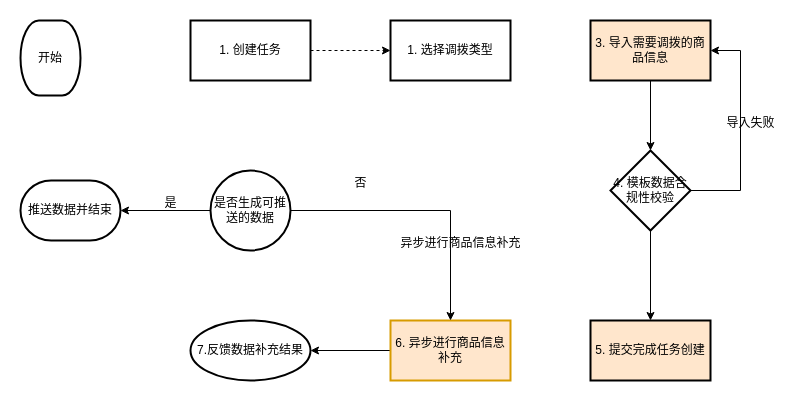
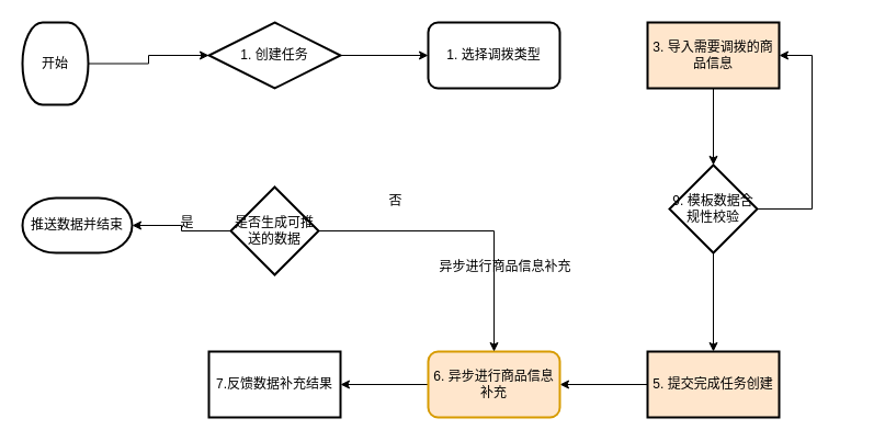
  <mxCell id="0" />
  <mxCell id="1" parent="0" />
+ <mxCell id="2" value="" style="edgeStyle=orthogonalEdgeStyle;rounded=0;orthogonalLoop=1;jettySize=auto;html=1;" edge="1" parent="1" source="3" target="5"><mxGeometry relative="1" as="geometry" /></mxCell>
  <mxCell id="3" value="开始" style="strokeWidth=2;html=1;shape=mxgraph.flowchart.terminator;whiteSpace=wrap;" vertex="1" parent="1"><mxGeometry x="20" y="20" width="60" height="75" as="geometry" /></mxCell>
- <mxCell id="4" value="" style="edgeStyle=orthogonalEdgeStyle;rounded=0;orthogonalLoop=1;jettySize=auto;html=1;dashed=1;" edge="1" parent="1" source="5" target="6"><mxGeometry relative="1" as="geometry" /></mxCell>
- <mxCell id="5" value="1. 创建任务" style="whiteSpace=wrap;html=1;strokeWidth=2;" vertex="1" parent="1"><mxGeometry x="190" y="20" width="120" height="60" as="geometry" /></mxCell>
- <mxCell id="6" value="1. 选择调拨类型" style="whiteSpace=wrap;html=1;strokeWidth=2;" vertex="1" parent="1"><mxGeometry x="390" y="20" width="120" height="60" as="geometry" /></mxCell>
+ <mxCell id="4" value="" style="edgeStyle=orthogonalEdgeStyle;rounded=0;orthogonalLoop=1;jettySize=auto;html=1;" edge="1" parent="1" source="5" target="6"><mxGeometry relative="1" as="geometry" /></mxCell>
+ <mxCell id="5" value="1. 创建任务" style="rhombus;whiteSpace=wrap;html=1;strokeWidth=2;" vertex="1" parent="1"><mxGeometry x="190" y="20" width="120" height="60" as="geometry" /></mxCell>
+ <mxCell id="6" value="1. 选择调拨类型" style="whiteSpace=wrap;html=1;strokeWidth=2;rounded=1;" vertex="1" parent="1"><mxGeometry x="390" y="20" width="120" height="60" as="geometry" /></mxCell>
  <mxCell id="7" value="" style="edgeStyle=orthogonalEdgeStyle;rounded=0;orthogonalLoop=1;jettySize=auto;html=1;" edge="1" parent="1" source="8" target="11"><mxGeometry relative="1" as="geometry" /></mxCell>
  <mxCell id="8" value="3. 导入需要调拨的商品信息" style="whiteSpace=wrap;html=1;strokeWidth=2;fillColor=#ffe6cc;" vertex="1" parent="1"><mxGeometry x="590" y="20" width="120" height="60" as="geometry" /></mxCell>
  <mxCell id="9" value="" style="edgeStyle=orthogonalEdgeStyle;rounded=0;orthogonalLoop=1;jettySize=auto;html=1;" edge="1" parent="1" source="11" target="13"><mxGeometry relative="1" as="geometry" /></mxCell>
  <mxCell id="10" value="" style="edgeStyle=orthogonalEdgeStyle;rounded=0;orthogonalLoop=1;jettySize=auto;html=1;entryX=1;entryY=0.5;entryDx=0;entryDy=0;exitX=1;exitY=0.5;exitDx=0;exitDy=0;" edge="1" parent="1" source="11" target="8"><mxGeometry relative="1" as="geometry"><mxPoint x="750" y="190" as="targetPoint" /><Array as="points"><mxPoint x="740" y="190" /><mxPoint x="740" y="50" /></Array></mxGeometry></mxCell>
- <mxCell id="11" value="4. 模板数据合规性校验" style="rhombus;whiteSpace=wrap;html=1;strokeWidth=2;" vertex="1" parent="1"><mxGeometry x="610" y="150" width="80" height="80" as="geometry" /></mxCell>
+ <mxCell id="11" value="9. 模板数据合规性校验" style="rhombus;whiteSpace=wrap;html=1;strokeWidth=2;" vertex="1" parent="1"><mxGeometry x="610" y="150" width="80" height="80" as="geometry" /></mxCell>
+ <mxCell id="12" value="" style="edgeStyle=orthogonalEdgeStyle;rounded=0;orthogonalLoop=1;jettySize=auto;html=1;" edge="1" parent="1" source="13" target="15"><mxGeometry relative="1" as="geometry" /></mxCell>
  <mxCell id="13" value="5. 提交完成任务创建" style="whiteSpace=wrap;html=1;strokeWidth=2;fillColor=#ffe6cc;" vertex="1" parent="1"><mxGeometry x="590" y="320" width="120" height="60" as="geometry" /></mxCell>
  <mxCell id="14" value="" style="edgeStyle=orthogonalEdgeStyle;rounded=0;orthogonalLoop=1;jettySize=auto;html=1;" edge="1" parent="1" source="15" target="16"><mxGeometry relative="1" as="geometry" /></mxCell>
- <mxCell id="15" value="6. 异步进行商品信息补充" style="whiteSpace=wrap;html=1;strokeWidth=2;fillColor=#ffe6cc;strokeColor=#d79b00;" vertex="1" parent="1"><mxGeometry x="390" y="320" width="120" height="60" as="geometry" /></mxCell>
- <mxCell id="16" value="7.反馈数据补充结果" style="ellipse;whiteSpace=wrap;html=1;strokeWidth=2;" vertex="1" parent="1"><mxGeometry x="190" y="320" width="120" height="60" as="geometry" /></mxCell>
+ <mxCell id="15" value="6. 异步进行商品信息补充" style="whiteSpace=wrap;html=1;strokeWidth=2;fillColor=#ffe6cc;strokeColor=#d79b00;rounded=1;" vertex="1" parent="1"><mxGeometry x="390" y="320" width="120" height="60" as="geometry" /></mxCell>
+ <mxCell id="16" value="7.反馈数据补充结果" style="whiteSpace=wrap;html=1;strokeWidth=2;" vertex="1" parent="1"><mxGeometry x="190" y="320" width="120" height="60" as="geometry" /></mxCell>
  <mxCell id="17" value="" style="edgeStyle=orthogonalEdgeStyle;rounded=0;orthogonalLoop=1;jettySize=auto;html=1;" edge="1" parent="1" source="19" target="20"><mxGeometry relative="1" as="geometry" /></mxCell>
  <mxCell id="18" value="" style="edgeStyle=orthogonalEdgeStyle;rounded=0;orthogonalLoop=1;jettySize=auto;html=1;" edge="1" parent="1" source="19" target="15"><mxGeometry relative="1" as="geometry"><mxPoint x="350" y="210" as="targetPoint" /></mxGeometry></mxCell>
- <mxCell id="19" value="是否生成可推送的数据" style="ellipse;whiteSpace=wrap;html=1;strokeWidth=2;" vertex="1" parent="1"><mxGeometry x="210" y="170" width="80" height="80" as="geometry" /></mxCell>
- <mxCell id="20" value="推送数据并结束" style="strokeWidth=2;html=1;shape=mxgraph.flowchart.terminator;whiteSpace=wrap;" vertex="1" parent="1"><mxGeometry x="20" y="180" width="100" height="60" as="geometry" /></mxCell>
+ <mxCell id="19" value="是否生成可推送的数据" style="rhombus;whiteSpace=wrap;html=1;strokeWidth=2;" vertex="1" parent="1"><mxGeometry x="210" y="170" width="80" height="80" as="geometry" /></mxCell>
+ <mxCell id="20" value="推送数据并结束" style="strokeWidth=2;html=1;shape=mxgraph.flowchart.terminator;whiteSpace=wrap;" vertex="1" parent="1"><mxGeometry x="20" y="180" width="100" height="50" as="geometry" /></mxCell>
  <mxCell id="21" value="是" style="text;html=1;align=center;verticalAlign=middle;resizable=0;points=[];autosize=1;strokeColor=none;fillColor=none;" vertex="1" parent="1"><mxGeometry x="150" y="188" width="40" height="30" as="geometry" /></mxCell>
  <mxCell id="22" value="异步进行商品信息补充" style="text;html=1;align=center;verticalAlign=middle;resizable=0;points=[];autosize=1;strokeColor=none;fillColor=none;" vertex="1" parent="1"><mxGeometry x="395" y="228" width="130" height="30" as="geometry" /></mxCell>
  <mxCell id="23" value="否" style="text;html=1;align=center;verticalAlign=middle;resizable=0;points=[];autosize=1;strokeColor=none;fillColor=none;" vertex="1" parent="1"><mxGeometry x="340" y="168" width="40" height="30" as="geometry" /></mxCell>
- <mxCell id="24" value="导入失败" style="text;html=1;align=center;verticalAlign=middle;resizable=0;points=[];autosize=1;strokeColor=none;fillColor=none;" vertex="1" parent="1"><mxGeometry x="715" y="108" width="70" height="30" as="geometry" /></mxCell>
